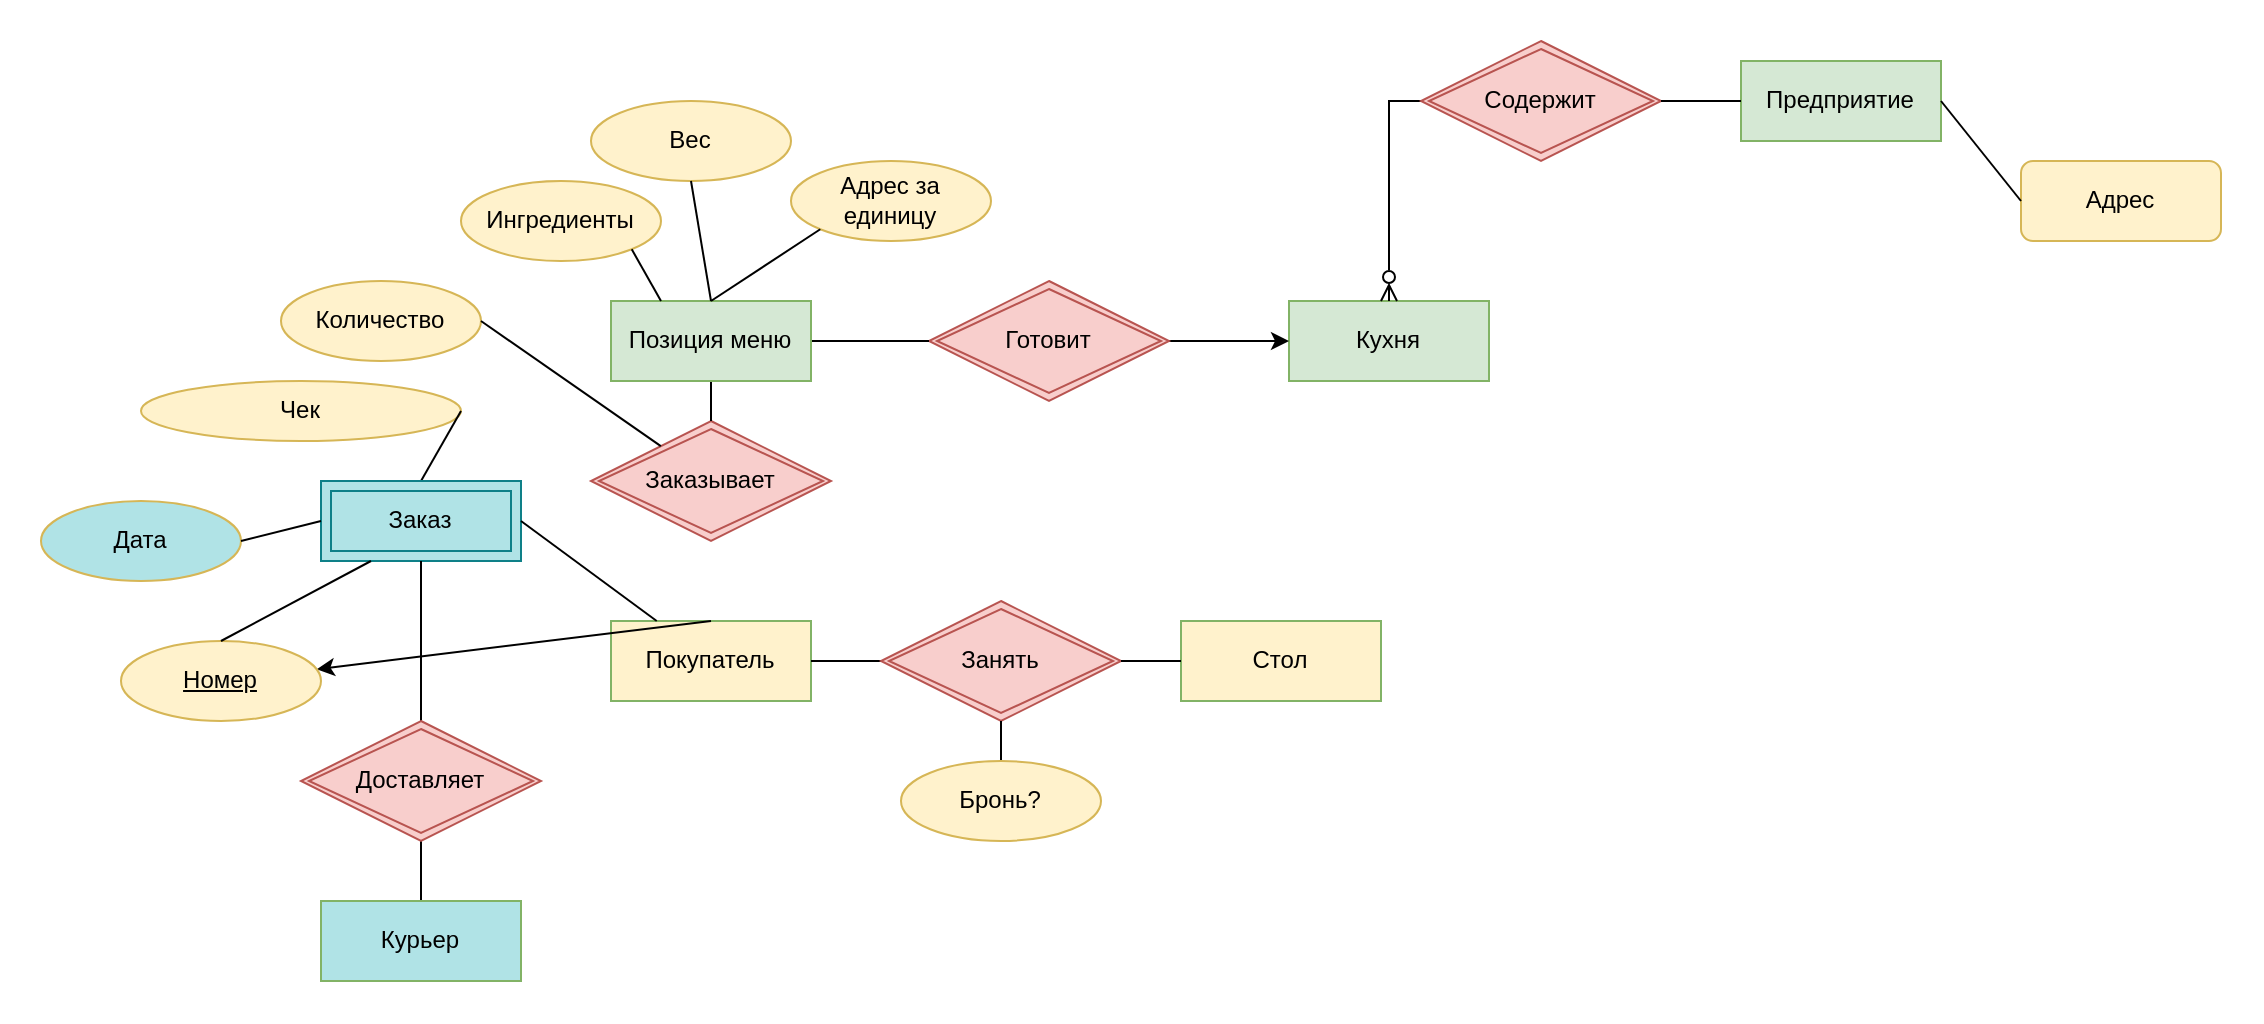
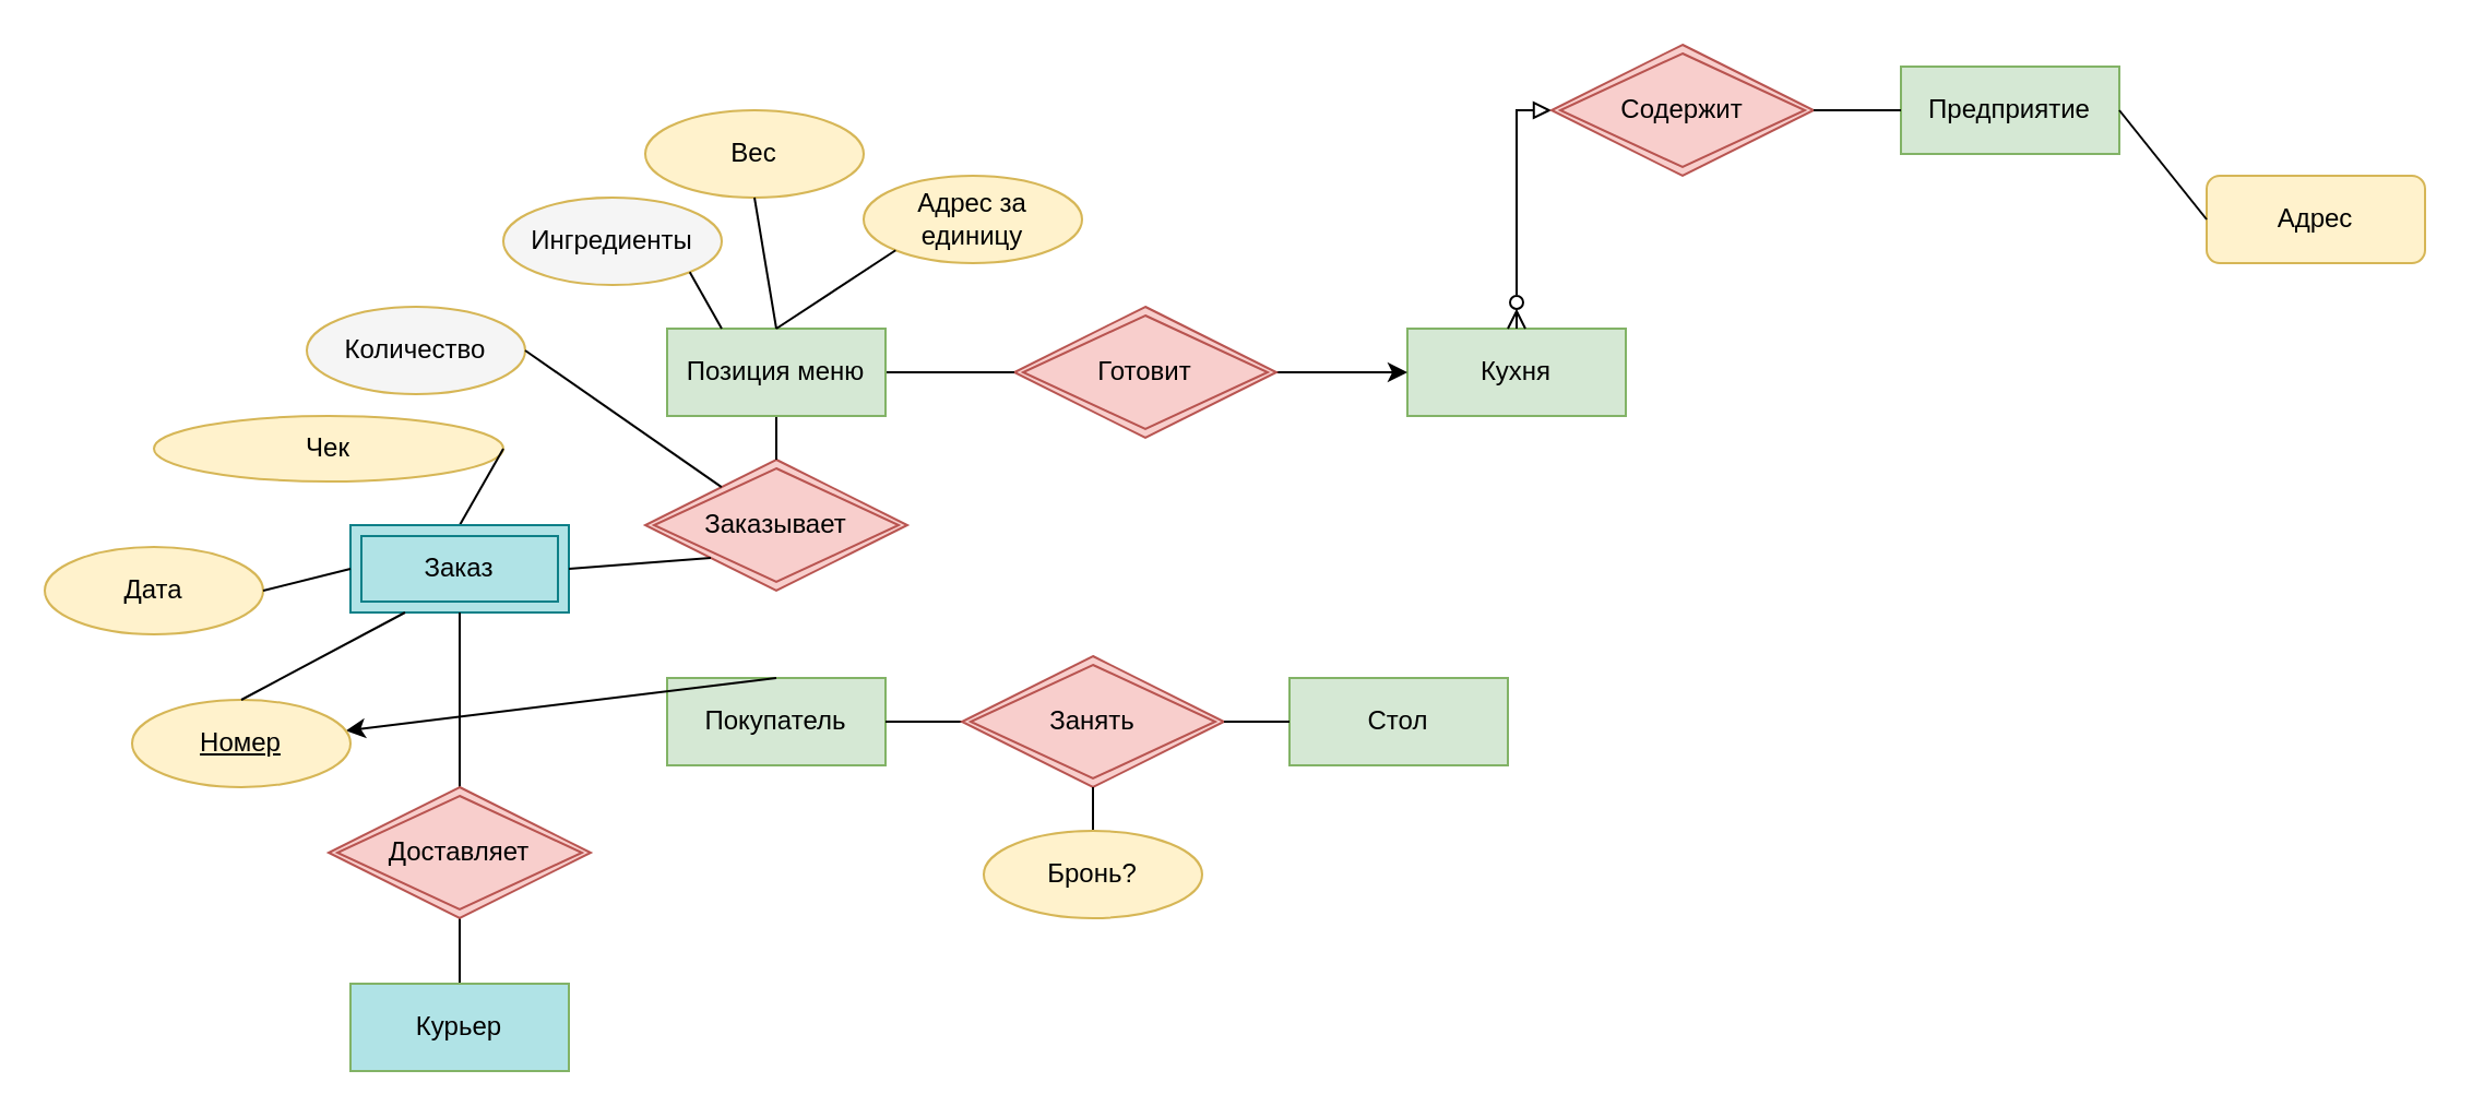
  <mxCell id="0" />
  <mxCell id="1" parent="0" />
  <mxCell id="2" value="Предприятие" style="whiteSpace=wrap;html=1;align=center;fillColor=#d5e8d4;strokeColor=#82b366;" parent="1" vertex="1"><mxGeometry x="870" y="30" width="100" height="40" as="geometry" /></mxCell>
  <mxCell id="3" value="Заказывает" style="shape=rhombus;double=1;perimeter=rhombusPerimeter;whiteSpace=wrap;html=1;align=center;fillColor=#f8cecc;strokeColor=#b85450;" parent="1" vertex="1"><mxGeometry x="295" y="210" width="120" height="60" as="geometry" /></mxCell>
  <mxCell id="4" value="Чек" style="ellipse;whiteSpace=wrap;html=1;align=center;fillColor=#fff2cc;strokeColor=#d6b656;" parent="1" vertex="1"><mxGeometry x="70" y="190" width="160" height="30" as="geometry" /></mxCell>
- <mxCell id="5" value="Покупатель" style="whiteSpace=wrap;html=1;align=center;fillColor=#fff2cc;strokeColor=#82b366;" parent="1" vertex="1"><mxGeometry x="305" y="310" width="100" height="40" as="geometry" /></mxCell>
+ <mxCell id="5" value="Покупатель" style="whiteSpace=wrap;html=1;align=center;fillColor=#d5e8d4;strokeColor=#82b366;" parent="1" vertex="1"><mxGeometry x="305" y="310" width="100" height="40" as="geometry" /></mxCell>
  <mxCell id="6" value="" style="endArrow=none;html=1;rounded=0;exitX=1;exitY=0.5;exitDx=0;exitDy=0;entryX=0.5;entryY=0;entryDx=0;entryDy=0;" parent="1" source="4" target="15" edge="1"><mxGeometry relative="1" as="geometry"><mxPoint x="470" y="280" as="sourcePoint" /><mxPoint x="330" y="310" as="targetPoint" /></mxGeometry></mxCell>
  <mxCell id="7" value="Адрес" style="whiteSpace=wrap;html=1;align=center;fillColor=#fff2cc;strokeColor=#d6b656;rounded=1;" parent="1" vertex="1"><mxGeometry x="1010" width="100" height="40" as="geometry" y="80" /></mxCell>
  <mxCell id="8" value="" style="endArrow=none;html=1;rounded=0;exitX=1;exitY=0.5;exitDx=0;exitDy=0;entryX=0;entryY=0.5;entryDx=0;entryDy=0;" parent="1" source="2" target="7" edge="1"><mxGeometry relative="1" as="geometry"><mxPoint x="865" y="0" as="sourcePoint" /><mxPoint x="1025" y="0" as="targetPoint" /></mxGeometry></mxCell>
  <mxCell id="9" value="" style="endArrow=classic;html=1;rounded=0;exitX=0.5;exitY=0;exitDx=0;exitDy=0;endFill=1;" parent="1" source="5" target="19" edge="1"><mxGeometry relative="1" as="geometry"><mxPoint x="410" y="230" as="sourcePoint" /><mxPoint x="355" y="250" as="targetPoint" /></mxGeometry></mxCell>
  <mxCell id="10" value="" style="endArrow=none;html=1;rounded=0;entryX=0.5;entryY=0;entryDx=0;entryDy=0;exitX=0.5;exitY=1;exitDx=0;exitDy=0;" parent="1" source="22" target="3" edge="1"><mxGeometry relative="1" as="geometry"><mxPoint x="280" y="180" as="sourcePoint" /><mxPoint x="530" y="230" as="targetPoint" /></mxGeometry></mxCell>
  <mxCell id="11" value="Кухня" style="whiteSpace=wrap;html=1;align=center;fillColor=#d5e8d4;strokeColor=#82b366;" parent="1" vertex="1"><mxGeometry x="644" y="150" width="100" height="40" as="geometry" /></mxCell>
  <mxCell id="12" value="" style="endArrow=classic;html=1;rounded=0;entryX=0;entryY=0.5;entryDx=0;entryDy=0;exitX=1;exitY=0.5;exitDx=0;exitDy=0;endFill=1;" parent="1" source="13" target="11" edge="1"><mxGeometry relative="1" as="geometry"><mxPoint x="594" y="170" as="sourcePoint" /><mxPoint x="659" y="129.5" as="targetPoint" /></mxGeometry></mxCell>
  <mxCell id="13" value="Готовит" style="shape=rhombus;double=1;perimeter=rhombusPerimeter;whiteSpace=wrap;html=1;align=center;fillColor=#f8cecc;strokeColor=#b85450;" parent="1" vertex="1"><mxGeometry x="464" y="140" width="120" height="60" as="geometry" /></mxCell>
  <mxCell id="14" value="" style="endArrow=none;html=1;rounded=0;entryX=0;entryY=0.5;entryDx=0;entryDy=0;exitX=1;exitY=0.5;exitDx=0;exitDy=0;" parent="1" source="22" target="13" edge="1"><mxGeometry relative="1" as="geometry"><mxPoint x="430" y="150" as="sourcePoint" /><mxPoint x="554" y="230" as="targetPoint" /><Array as="points" /></mxGeometry></mxCell>
  <mxCell id="15" value="Заказ" style="shape=ext;margin=3;double=1;whiteSpace=wrap;html=1;align=center;fillColor=#b0e3e6;strokeColor=#0e8088;" parent="1" vertex="1"><mxGeometry x="160" y="240" width="100" height="40" as="geometry" /></mxCell>
  <mxCell id="16" value="Адрес за единицу" style="ellipse;whiteSpace=wrap;html=1;align=center;fillColor=#fff2cc;strokeColor=#d6b656;" parent="1" vertex="1"><mxGeometry x="395" width="100" height="40" as="geometry" y="80" /></mxCell>
- <mxCell id="17" value="Количество" style="ellipse;whiteSpace=wrap;html=1;align=center;fillColor=#fff2cc;strokeColor=#d6b656;" parent="1" vertex="1"><mxGeometry x="140" y="140" width="100" height="40" as="geometry" /></mxCell>
+ <mxCell id="17" value="Количество" style="ellipse;whiteSpace=wrap;html=1;align=center;fillColor=#f5f5f5;strokeColor=#d6b656;" parent="1" vertex="1"><mxGeometry x="140" y="140" width="100" height="40" as="geometry" /></mxCell>
  <mxCell id="18" value="" style="endArrow=none;html=1;rounded=0;exitX=1;exitY=0.5;exitDx=0;exitDy=0;" parent="1" source="17" target="3" edge="1"><mxGeometry relative="1" as="geometry"><mxPoint x="100" y="260" as="sourcePoint" /><mxPoint x="840" y="410" as="targetPoint" /><Array as="points" /></mxGeometry></mxCell>
  <mxCell id="19" value="Номер" style="ellipse;whiteSpace=wrap;html=1;align=center;fontStyle=4;fillColor=#fff2cc;strokeColor=#d6b656;" parent="1" vertex="1"><mxGeometry y="320" width="100" height="40" as="geometry" x="60" /></mxCell>
  <mxCell id="20" value="" style="endArrow=none;html=1;rounded=0;exitX=0.25;exitY=1;exitDx=0;exitDy=0;entryX=0.5;entryY=0;entryDx=0;entryDy=0;" parent="1" source="15" target="19" edge="1"><mxGeometry relative="1" as="geometry"><mxPoint x="146" y="320" as="sourcePoint" /><mxPoint x="306" y="320" as="targetPoint" /></mxGeometry></mxCell>
- <mxCell id="21" value="" style="endArrow=none;html=1;rounded=0;exitX=0.5;exitY=0;exitDx=0;exitDy=0;edgeStyle=orthogonalEdgeStyle;endFill=0;startArrow=ERzeroToMany;startFill=0;entryX=0;entryY=0.5;entryDx=0;entryDy=0;" parent="1" source="11" target="35" edge="1"><mxGeometry relative="1" as="geometry"><mxPoint x="680" y="120" as="sourcePoint" /><mxPoint x="740" y="100" as="targetPoint" /></mxGeometry></mxCell>
+ <mxCell id="21" value="" style="endArrow=block;html=1;rounded=0;exitX=0.5;exitY=0;exitDx=0;exitDy=0;edgeStyle=orthogonalEdgeStyle;endFill=0;startArrow=ERzeroToMany;startFill=0;entryX=0;entryY=0.5;entryDx=0;entryDy=0;" parent="1" source="11" target="35" edge="1"><mxGeometry relative="1" as="geometry"><mxPoint x="680" y="120" as="sourcePoint" /><mxPoint x="740" y="100" as="targetPoint" /></mxGeometry></mxCell>
  <mxCell id="22" value="Позиция меню" style="whiteSpace=wrap;html=1;align=center;fillColor=#d5e8d4;strokeColor=#82b366;" parent="1" vertex="1"><mxGeometry x="305" y="150" width="100" height="40" as="geometry" /></mxCell>
- <mxCell id="23" value="Дата" style="ellipse;whiteSpace=wrap;html=1;align=center;fillColor=#b0e3e6;strokeColor=#d6b656;" parent="1" vertex="1"><mxGeometry x="20" y="250" width="100" height="40" as="geometry" /></mxCell>
+ <mxCell id="23" value="Дата" style="ellipse;whiteSpace=wrap;html=1;align=center;fillColor=#fff2cc;strokeColor=#d6b656;" parent="1" vertex="1"><mxGeometry x="20" y="250" width="100" height="40" as="geometry" /></mxCell>
  <mxCell id="24" value="" style="endArrow=none;html=1;rounded=0;exitX=0;exitY=1;exitDx=0;exitDy=0;entryX=0.5;entryY=0;entryDx=0;entryDy=0;" parent="1" source="16" target="22" edge="1"><mxGeometry relative="1" as="geometry"><mxPoint x="400" y="330" as="sourcePoint" /><mxPoint x="560" y="330" as="targetPoint" /></mxGeometry></mxCell>
- <mxCell id="25" value="" style="endArrow=none;html=1;rounded=0;exitX=1;exitY=0.5;exitDx=0;exitDy=0;" parent="1" source="15" target="5" edge="1"><mxGeometry relative="1" as="geometry"><mxPoint x="250" y="310" as="sourcePoint" /><mxPoint x="410" y="310" as="targetPoint" /></mxGeometry></mxCell>
+ <mxCell id="25" value="" style="endArrow=none;html=1;rounded=0;exitX=1;exitY=0.5;exitDx=0;exitDy=0;entryX=0;entryY=1;entryDx=0;entryDy=0;" parent="1" source="15" target="3" edge="1"><mxGeometry relative="1" as="geometry"><mxPoint x="250" y="310" as="sourcePoint" /><mxPoint x="410" y="310" as="targetPoint" /></mxGeometry></mxCell>
  <mxCell id="26" style="edgeStyle=none;html=1;exitX=0.5;exitY=0;exitDx=0;exitDy=0;entryX=0.5;entryY=1;entryDx=0;entryDy=0;endArrow=none;endFill=0;" parent="1" source="27" target="42" edge="1"><mxGeometry relative="1" as="geometry" /></mxCell>
  <mxCell id="27" value="Курьер" style="whiteSpace=wrap;html=1;align=center;fillColor=#b0e3e6;strokeColor=#82b366;" parent="1" vertex="1"><mxGeometry x="160" y="450" width="100" height="40" as="geometry" /></mxCell>
- <mxCell id="28" value="Стол" style="whiteSpace=wrap;html=1;align=center;fillColor=#fff2cc;strokeColor=#82b366;" parent="1" vertex="1"><mxGeometry x="590" y="310" width="100" height="40" as="geometry" /></mxCell>
- <mxCell id="29" value="Ингредиенты" style="ellipse;whiteSpace=wrap;html=1;align=center;fillColor=#fff2cc;strokeColor=#d6b656;" parent="1" vertex="1"><mxGeometry x="230" y="90" width="100" height="40" as="geometry" /></mxCell>
+ <mxCell id="28" value="Стол" style="whiteSpace=wrap;html=1;align=center;fillColor=#d5e8d4;strokeColor=#82b366;" parent="1" vertex="1"><mxGeometry x="590" y="310" width="100" height="40" as="geometry" /></mxCell>
+ <mxCell id="29" value="Ингредиенты" style="ellipse;whiteSpace=wrap;html=1;align=center;fillColor=#f5f5f5;strokeColor=#d6b656;" parent="1" vertex="1"><mxGeometry x="230" y="90" width="100" height="40" as="geometry" /></mxCell>
  <mxCell id="30" value="Вес" style="ellipse;whiteSpace=wrap;html=1;align=center;fillColor=#fff2cc;strokeColor=#d6b656;" parent="1" vertex="1"><mxGeometry x="295" y="50" width="100" height="40" as="geometry" /></mxCell>
  <mxCell id="31" value="" style="endArrow=none;html=1;rounded=0;exitX=0.5;exitY=1;exitDx=0;exitDy=0;entryX=0.5;entryY=0;entryDx=0;entryDy=0;" parent="1" source="30" target="22" edge="1"><mxGeometry relative="1" as="geometry"><mxPoint x="280" y="290" as="sourcePoint" /><mxPoint x="440" y="290" as="targetPoint" /></mxGeometry></mxCell>
  <mxCell id="32" value="" style="endArrow=none;html=1;rounded=0;exitX=1;exitY=1;exitDx=0;exitDy=0;entryX=0.25;entryY=0;entryDx=0;entryDy=0;" parent="1" source="29" target="22" edge="1"><mxGeometry relative="1" as="geometry"><mxPoint x="280" y="290" as="sourcePoint" /><mxPoint x="440" y="290" as="targetPoint" /></mxGeometry></mxCell>
  <mxCell id="33" style="edgeStyle=none;html=1;exitX=0;exitY=0.5;exitDx=0;exitDy=0;entryX=1;entryY=0.5;entryDx=0;entryDy=0;endArrow=none;endFill=0;" parent="1" source="34" target="5" edge="1"><mxGeometry relative="1" as="geometry" /></mxCell>
  <mxCell id="34" value="Занять" style="shape=rhombus;double=1;perimeter=rhombusPerimeter;whiteSpace=wrap;html=1;align=center;fillColor=#f8cecc;strokeColor=#b85450;" parent="1" vertex="1"><mxGeometry x="440" y="300" width="120" height="60" as="geometry" /></mxCell>
  <mxCell id="35" value="Содержит" style="shape=rhombus;double=1;perimeter=rhombusPerimeter;whiteSpace=wrap;html=1;align=center;fillColor=#f8cecc;strokeColor=#b85450;" parent="1" vertex="1"><mxGeometry x="710" y="20" width="120" height="60" as="geometry" /></mxCell>
  <mxCell id="36" value="" style="endArrow=none;html=1;rounded=0;entryX=0;entryY=0.5;entryDx=0;entryDy=0;exitX=1;exitY=0.5;exitDx=0;exitDy=0;" parent="1" source="35" target="2" edge="1"><mxGeometry relative="1" as="geometry"><mxPoint x="720" y="120" as="sourcePoint" /><mxPoint x="880" y="120" as="targetPoint" /></mxGeometry></mxCell>
  <mxCell id="37" value="" style="endArrow=none;html=1;rounded=0;exitX=1;exitY=0.5;exitDx=0;exitDy=0;entryX=0;entryY=0.5;entryDx=0;entryDy=0;" parent="1" source="23" target="15" edge="1"><mxGeometry relative="1" as="geometry"><mxPoint y="250" as="sourcePoint" x="60" /><mxPoint x="220" y="250" as="targetPoint" /></mxGeometry></mxCell>
  <mxCell id="38" value="" style="endArrow=none;html=1;rounded=0;exitX=1;exitY=0.5;exitDx=0;exitDy=0;entryX=0;entryY=0.5;entryDx=0;entryDy=0;" parent="1" source="34" target="28" edge="1"><mxGeometry relative="1" as="geometry"><mxPoint x="530" y="430" as="sourcePoint" /><mxPoint x="540" y="380" as="targetPoint" /></mxGeometry></mxCell>
  <mxCell id="39" style="edgeStyle=none;html=1;exitX=0.5;exitY=0;exitDx=0;exitDy=0;entryX=0.5;entryY=1;entryDx=0;entryDy=0;endArrow=none;endFill=0;" parent="1" source="40" target="34" edge="1"><mxGeometry relative="1" as="geometry" /></mxCell>
  <mxCell id="40" value="Бронь?" style="ellipse;whiteSpace=wrap;html=1;align=center;fillColor=#fff2cc;strokeColor=#d6b656;" parent="1" vertex="1"><mxGeometry x="450" y="380" width="100" height="40" as="geometry" /></mxCell>
  <mxCell id="41" style="edgeStyle=none;html=1;exitX=0.5;exitY=0;exitDx=0;exitDy=0;entryX=0.5;entryY=1;entryDx=0;entryDy=0;endArrow=none;endFill=0;" parent="1" source="42" target="15" edge="1"><mxGeometry relative="1" as="geometry" /></mxCell>
  <mxCell id="42" value="Доставляет" style="shape=rhombus;double=1;perimeter=rhombusPerimeter;whiteSpace=wrap;html=1;align=center;fillColor=#f8cecc;strokeColor=#b85450;" parent="1" vertex="1"><mxGeometry x="150" y="360" width="120" height="60" as="geometry" /></mxCell>
